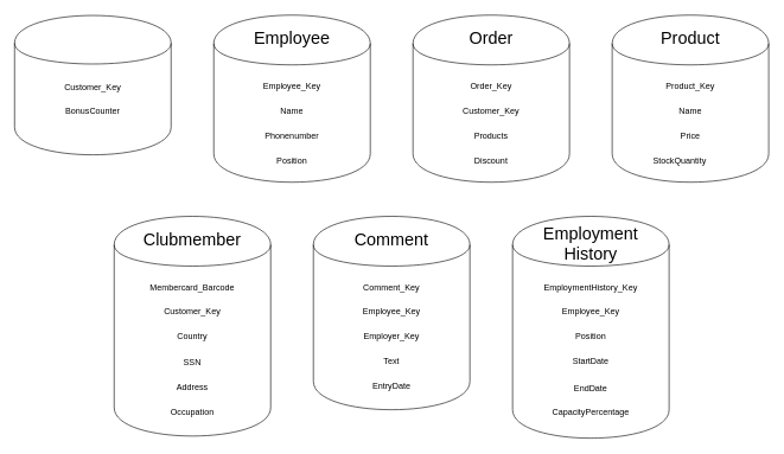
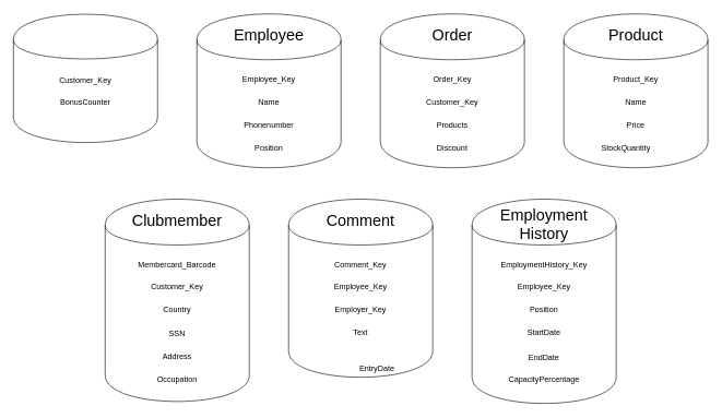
  <mxCell id="0" />
  <mxCell id="1" parent="0" />
  <mxCell id="2" value="" style="shape=cylinder;whiteSpace=wrap;html=1;boundedLbl=1;backgroundOutline=1;" parent="1" vertex="1"><mxGeometry x="20" y="21" width="220" height="196" as="geometry" /></mxCell>
  <mxCell id="3" value="&lt;div align=&quot;center&quot;&gt;Customer_Key&lt;/div&gt;" style="text;html=1;strokeColor=none;fillColor=none;align=center;verticalAlign=middle;whiteSpace=wrap;rounded=0;" parent="1" vertex="1"><mxGeometry x="60" y="111.5" width="140" height="20" as="geometry" /></mxCell>
  <mxCell id="4" value="BonusCounter" style="text;html=1;strokeColor=none;fillColor=none;align=center;verticalAlign=middle;whiteSpace=wrap;rounded=0;" parent="1" vertex="1"><mxGeometry x="60" y="145.5" width="140" height="20" as="geometry" /></mxCell>
  <mxCell id="5" value="" style="shape=cylinder;whiteSpace=wrap;html=1;boundedLbl=1;backgroundOutline=1;" parent="1" vertex="1"><mxGeometry x="300" y="20.5" width="220" height="235" as="geometry" /></mxCell>
  <mxCell id="6" value="&lt;font style=&quot;font-size: 24px&quot;&gt;Employee&lt;/font&gt;" style="text;html=1;strokeColor=none;fillColor=none;align=center;verticalAlign=middle;whiteSpace=wrap;rounded=0;" parent="1" vertex="1"><mxGeometry x="320" y="44" width="180" height="20" as="geometry" /></mxCell>
  <mxCell id="7" value="Employee_Key" style="text;html=1;strokeColor=none;fillColor=none;align=center;verticalAlign=middle;whiteSpace=wrap;rounded=0;" parent="1" vertex="1"><mxGeometry x="340" y="111" width="140" height="20" as="geometry" /></mxCell>
  <mxCell id="8" value="Name" style="text;html=1;strokeColor=none;fillColor=none;align=center;verticalAlign=middle;whiteSpace=wrap;rounded=0;" parent="1" vertex="1"><mxGeometry x="340" y="145" width="140" height="20" as="geometry" /></mxCell>
  <mxCell id="9" value="Phonenumber" style="text;html=1;strokeColor=none;fillColor=none;align=center;verticalAlign=middle;whiteSpace=wrap;rounded=0;" parent="1" vertex="1"><mxGeometry x="340" y="180.5" width="140" height="20" as="geometry" /></mxCell>
  <mxCell id="10" value="Position" style="text;html=1;strokeColor=none;fillColor=none;align=center;verticalAlign=middle;whiteSpace=wrap;rounded=0;" parent="1" vertex="1"><mxGeometry x="340" y="216" width="140" height="20" as="geometry" /></mxCell>
  <mxCell id="11" value="" style="shape=cylinder;whiteSpace=wrap;html=1;boundedLbl=1;backgroundOutline=1;" parent="1" vertex="1"><mxGeometry x="160" y="303.5" width="220" height="309" as="geometry" /></mxCell>
  <mxCell id="12" value="&lt;font style=&quot;font-size: 24px&quot;&gt;Clubmember&lt;/font&gt;" style="text;html=1;strokeColor=none;fillColor=none;align=center;verticalAlign=middle;whiteSpace=wrap;rounded=0;" parent="1" vertex="1"><mxGeometry x="180" y="326.5" width="180" height="20" as="geometry" /></mxCell>
  <mxCell id="13" value="Membercard_Barcode" style="text;html=1;strokeColor=none;fillColor=none;align=center;verticalAlign=middle;whiteSpace=wrap;rounded=0;" parent="1" vertex="1"><mxGeometry x="200" y="393.5" width="140" height="20" as="geometry" /></mxCell>
  <mxCell id="14" value="Customer_Key" style="text;html=1;strokeColor=none;fillColor=none;align=center;verticalAlign=middle;whiteSpace=wrap;rounded=0;" parent="1" vertex="1"><mxGeometry x="200" y="427.5" width="140" height="20" as="geometry" /></mxCell>
  <mxCell id="15" value="Country" style="text;html=1;strokeColor=none;fillColor=none;align=center;verticalAlign=middle;whiteSpace=wrap;rounded=0;" parent="1" vertex="1"><mxGeometry x="200" y="463" width="140" height="20" as="geometry" /></mxCell>
  <mxCell id="16" value="SSN" style="text;html=1;strokeColor=none;fillColor=none;align=center;verticalAlign=middle;whiteSpace=wrap;rounded=0;" parent="1" vertex="1"><mxGeometry x="200" y="498.5" width="140" height="20" as="geometry" /></mxCell>
  <mxCell id="17" value="Address" style="text;html=1;strokeColor=none;fillColor=none;align=center;verticalAlign=middle;whiteSpace=wrap;rounded=0;" parent="1" vertex="1"><mxGeometry x="200" y="534" width="140" height="20" as="geometry" /></mxCell>
  <mxCell id="18" value="Occupation" style="text;html=1;strokeColor=none;fillColor=none;align=center;verticalAlign=middle;whiteSpace=wrap;rounded=0;" parent="1" vertex="1"><mxGeometry x="200" y="569.5" width="140" height="20" as="geometry" /></mxCell>
  <mxCell id="19" value="" style="shape=cylinder;whiteSpace=wrap;html=1;boundedLbl=1;backgroundOutline=1;" parent="1" vertex="1"><mxGeometry x="440" y="303.5" width="220" height="272" as="geometry" /></mxCell>
  <mxCell id="20" value="&lt;font style=&quot;font-size: 24px&quot;&gt;Comment&lt;/font&gt;" style="text;html=1;strokeColor=none;fillColor=none;align=center;verticalAlign=middle;whiteSpace=wrap;rounded=0;" parent="1" vertex="1"><mxGeometry x="460" y="327" width="180" height="20" as="geometry" /></mxCell>
  <mxCell id="21" value="Employee_Key" style="text;html=1;strokeColor=none;fillColor=none;align=center;verticalAlign=middle;whiteSpace=wrap;rounded=0;" parent="1" vertex="1"><mxGeometry x="480" y="428" width="140" height="20" as="geometry" /></mxCell>
  <mxCell id="22" value="Employer_Key" style="text;html=1;strokeColor=none;fillColor=none;align=center;verticalAlign=middle;whiteSpace=wrap;rounded=0;" parent="1" vertex="1"><mxGeometry x="480" y="462" width="140" height="20" as="geometry" /></mxCell>
  <mxCell id="23" value="Text" style="text;html=1;strokeColor=none;fillColor=none;align=center;verticalAlign=middle;whiteSpace=wrap;rounded=0;" parent="1" vertex="1"><mxGeometry x="480" y="497.5" width="140" height="20" as="geometry" /></mxCell>
- <mxCell id="24" value="EntryDate" style="text;html=1;strokeColor=none;fillColor=none;align=center;verticalAlign=middle;whiteSpace=wrap;rounded=0;" parent="1" vertex="1"><mxGeometry x="480" y="532.5" width="140" height="20" as="geometry" /></mxCell>
+ <mxCell id="24" value="EntryDate" style="text;html=1;strokeColor=none;fillColor=none;align=center;verticalAlign=middle;whiteSpace=wrap;rounded=0;" parent="1" vertex="1"><mxGeometry x="505" y="552.5" width="140" height="20" as="geometry" /></mxCell>
  <mxCell id="25" value="Comment_Key" style="text;html=1;strokeColor=none;fillColor=none;align=center;verticalAlign=middle;whiteSpace=wrap;rounded=0;" parent="1" vertex="1"><mxGeometry x="480" y="394" width="140" height="20" as="geometry" /></mxCell>
  <mxCell id="26" value="" style="shape=cylinder;whiteSpace=wrap;html=1;boundedLbl=1;backgroundOutline=1;" vertex="1" parent="1"><mxGeometry x="580" y="20.5" width="220" height="235" as="geometry" /></mxCell>
  <mxCell id="27" value="&lt;font style=&quot;font-size: 24px&quot;&gt;Order&lt;/font&gt;" style="text;html=1;strokeColor=none;fillColor=none;align=center;verticalAlign=middle;whiteSpace=wrap;rounded=0;" vertex="1" parent="1"><mxGeometry x="600" y="44" width="180" height="20" as="geometry" /></mxCell>
  <mxCell id="28" value="Order_Key" style="text;html=1;strokeColor=none;fillColor=none;align=center;verticalAlign=middle;whiteSpace=wrap;rounded=0;" vertex="1" parent="1"><mxGeometry x="620" y="111" width="140" height="20" as="geometry" /></mxCell>
  <mxCell id="29" value="Customer_Key" style="text;html=1;strokeColor=none;fillColor=none;align=center;verticalAlign=middle;whiteSpace=wrap;rounded=0;" vertex="1" parent="1"><mxGeometry x="620" y="145" width="140" height="20" as="geometry" /></mxCell>
  <mxCell id="30" value="Products" style="text;html=1;strokeColor=none;fillColor=none;align=center;verticalAlign=middle;whiteSpace=wrap;rounded=0;" vertex="1" parent="1"><mxGeometry x="620" y="180.5" width="140" height="20" as="geometry" /></mxCell>
  <mxCell id="31" value="Discount" style="text;html=1;strokeColor=none;fillColor=none;align=center;verticalAlign=middle;whiteSpace=wrap;rounded=0;" vertex="1" parent="1"><mxGeometry x="620" y="216" width="140" height="20" as="geometry" /></mxCell>
  <mxCell id="32" value="" style="shape=cylinder;whiteSpace=wrap;html=1;boundedLbl=1;backgroundOutline=1;" vertex="1" parent="1"><mxGeometry x="860" y="20.5" width="220" height="235" as="geometry" /></mxCell>
  <mxCell id="33" value="&lt;font style=&quot;font-size: 24px&quot;&gt;Product&lt;/font&gt;" style="text;html=1;strokeColor=none;fillColor=none;align=center;verticalAlign=middle;whiteSpace=wrap;rounded=0;" vertex="1" parent="1"><mxGeometry x="880" y="44" width="180" height="20" as="geometry" /></mxCell>
  <mxCell id="34" value="Product_Key" style="text;html=1;strokeColor=none;fillColor=none;align=center;verticalAlign=middle;whiteSpace=wrap;rounded=0;" vertex="1" parent="1"><mxGeometry x="900" y="111" width="140" height="20" as="geometry" /></mxCell>
  <mxCell id="35" value="Name" style="text;html=1;strokeColor=none;fillColor=none;align=center;verticalAlign=middle;whiteSpace=wrap;rounded=0;" vertex="1" parent="1"><mxGeometry x="900" y="145" width="140" height="20" as="geometry" /></mxCell>
  <mxCell id="36" value="Price" style="text;html=1;strokeColor=none;fillColor=none;align=center;verticalAlign=middle;whiteSpace=wrap;rounded=0;" vertex="1" parent="1"><mxGeometry x="900" y="180.5" width="140" height="20" as="geometry" /></mxCell>
  <mxCell id="37" value="StockQuantity" style="text;html=1;strokeColor=none;fillColor=none;align=center;verticalAlign=middle;whiteSpace=wrap;rounded=0;" vertex="1" parent="1"><mxGeometry x="885" y="216" width="140" height="20" as="geometry" /></mxCell>
  <mxCell id="38" value="" style="shape=cylinder;whiteSpace=wrap;html=1;boundedLbl=1;backgroundOutline=1;" vertex="1" parent="1"><mxGeometry x="720" y="303.5" width="220" height="312" as="geometry" /></mxCell>
  <mxCell id="39" value="&lt;font style=&quot;font-size: 24px&quot;&gt;Employment History&lt;br&gt;&lt;/font&gt;" style="text;html=1;strokeColor=none;fillColor=none;align=center;verticalAlign=middle;whiteSpace=wrap;rounded=0;" vertex="1" parent="1"><mxGeometry x="740" y="331.5" width="180" height="20" as="geometry" /></mxCell>
  <mxCell id="40" value="Employee_Key" style="text;html=1;strokeColor=none;fillColor=none;align=center;verticalAlign=middle;whiteSpace=wrap;rounded=0;" vertex="1" parent="1"><mxGeometry x="760" y="427.5" width="140" height="20" as="geometry" /></mxCell>
  <mxCell id="41" value="Position" style="text;html=1;strokeColor=none;fillColor=none;align=center;verticalAlign=middle;whiteSpace=wrap;rounded=0;" vertex="1" parent="1"><mxGeometry x="760" y="461.5" width="140" height="20" as="geometry" /></mxCell>
  <mxCell id="42" value="StartDate" style="text;html=1;strokeColor=none;fillColor=none;align=center;verticalAlign=middle;whiteSpace=wrap;rounded=0;" vertex="1" parent="1"><mxGeometry x="760" y="497" width="140" height="20" as="geometry" /></mxCell>
  <mxCell id="43" value="EndDate" style="text;html=1;strokeColor=none;fillColor=none;align=center;verticalAlign=middle;whiteSpace=wrap;rounded=0;" vertex="1" parent="1"><mxGeometry x="760" y="535.5" width="140" height="20" as="geometry" /></mxCell>
  <mxCell id="44" value="EmploymentHistory_Key" style="text;html=1;strokeColor=none;fillColor=none;align=center;verticalAlign=middle;whiteSpace=wrap;rounded=0;" vertex="1" parent="1"><mxGeometry x="760" y="393.5" width="140" height="20" as="geometry" /></mxCell>
  <mxCell id="45" value="CapacityPercentage" style="text;html=1;strokeColor=none;fillColor=none;align=center;verticalAlign=middle;whiteSpace=wrap;rounded=0;" vertex="1" parent="1"><mxGeometry x="760" y="569" width="140" height="20" as="geometry" /></mxCell>
